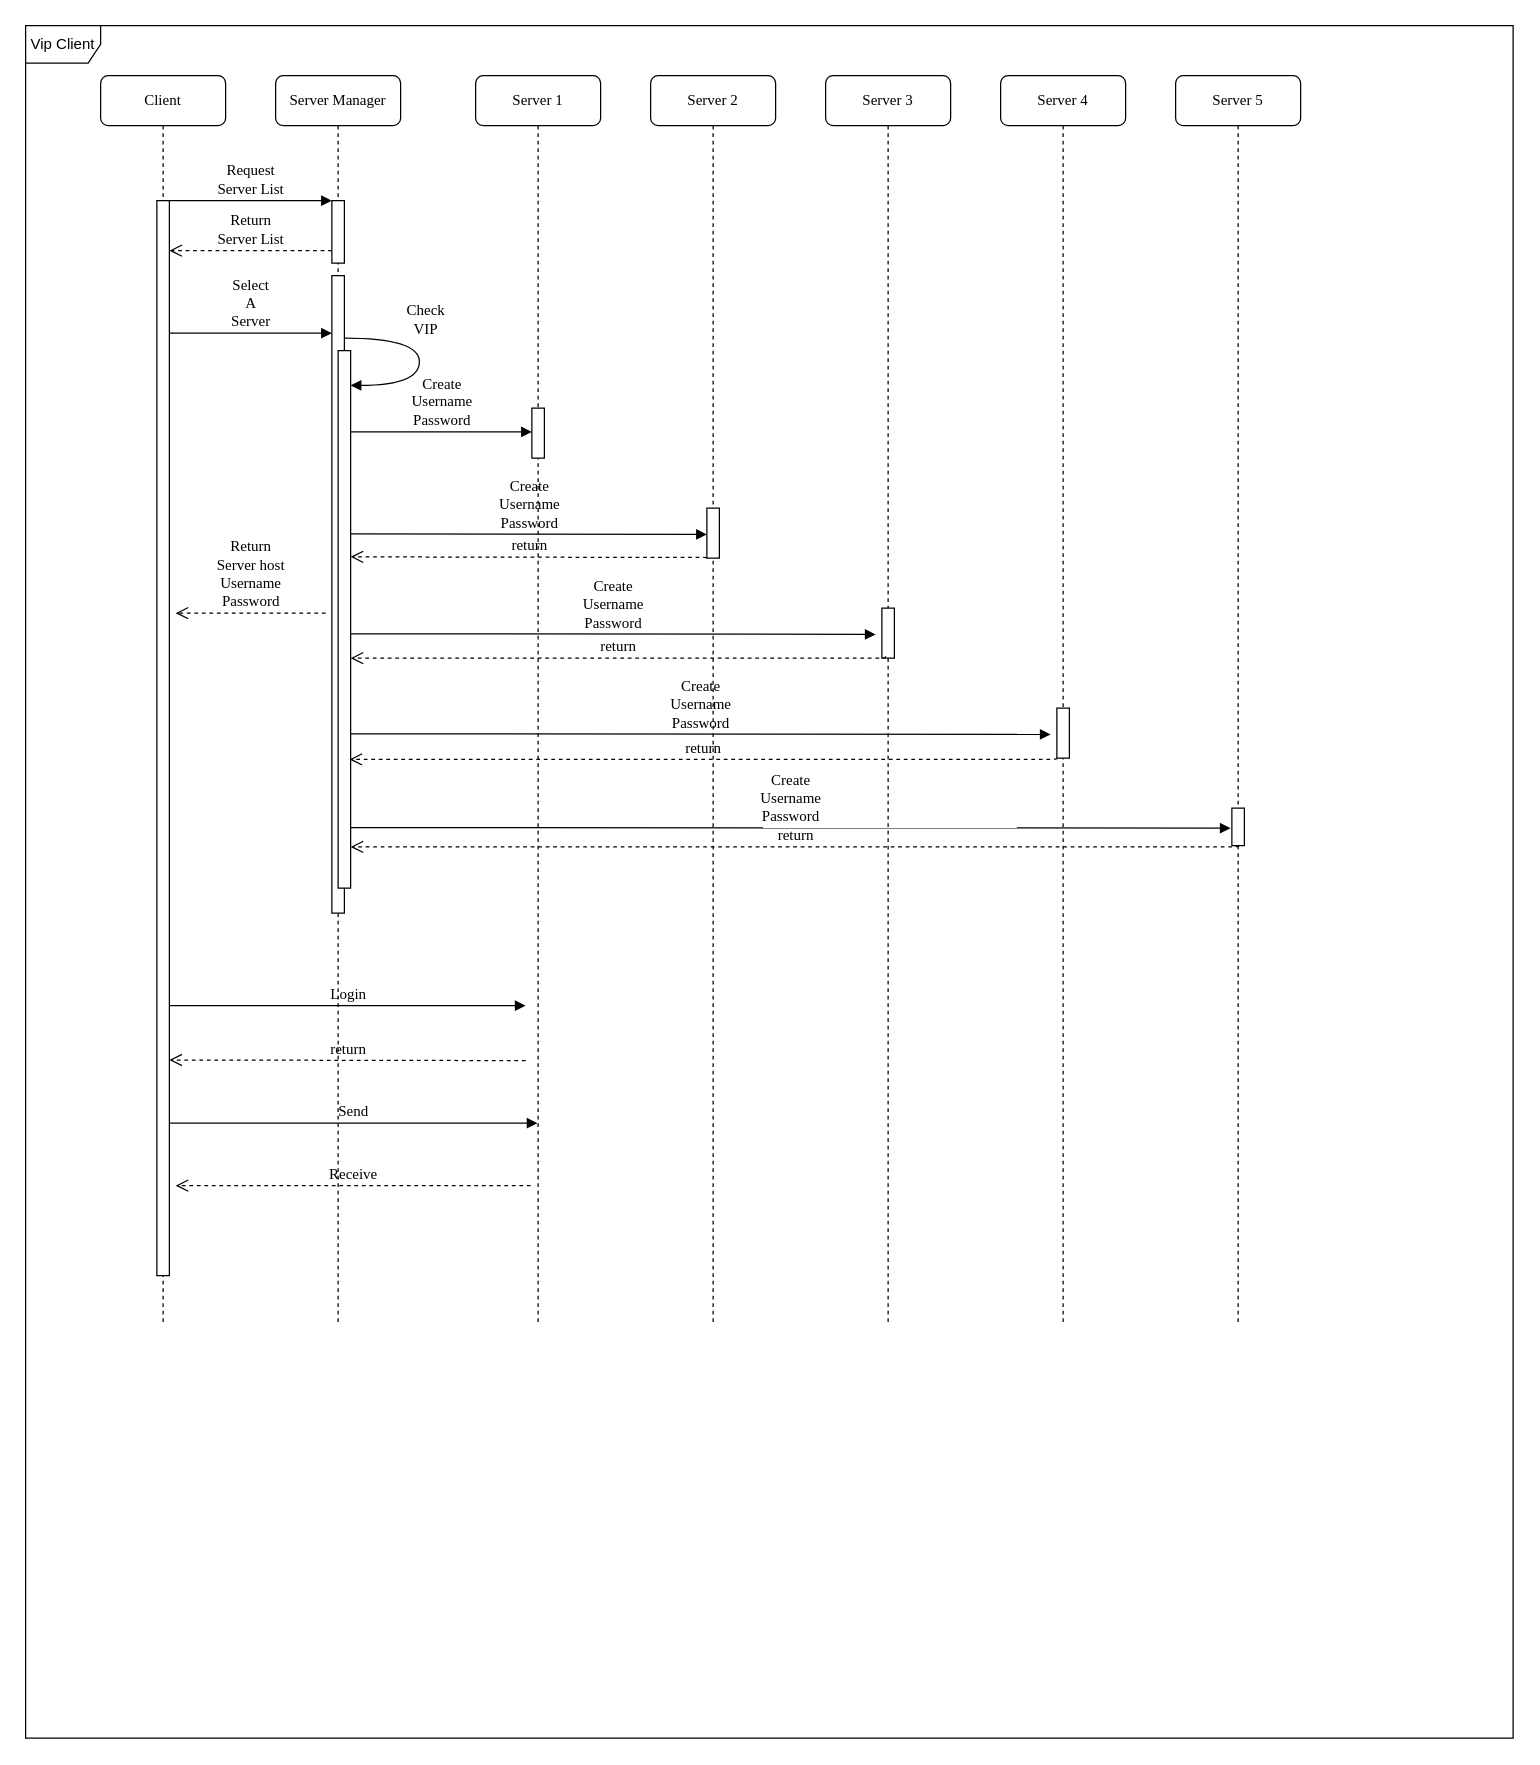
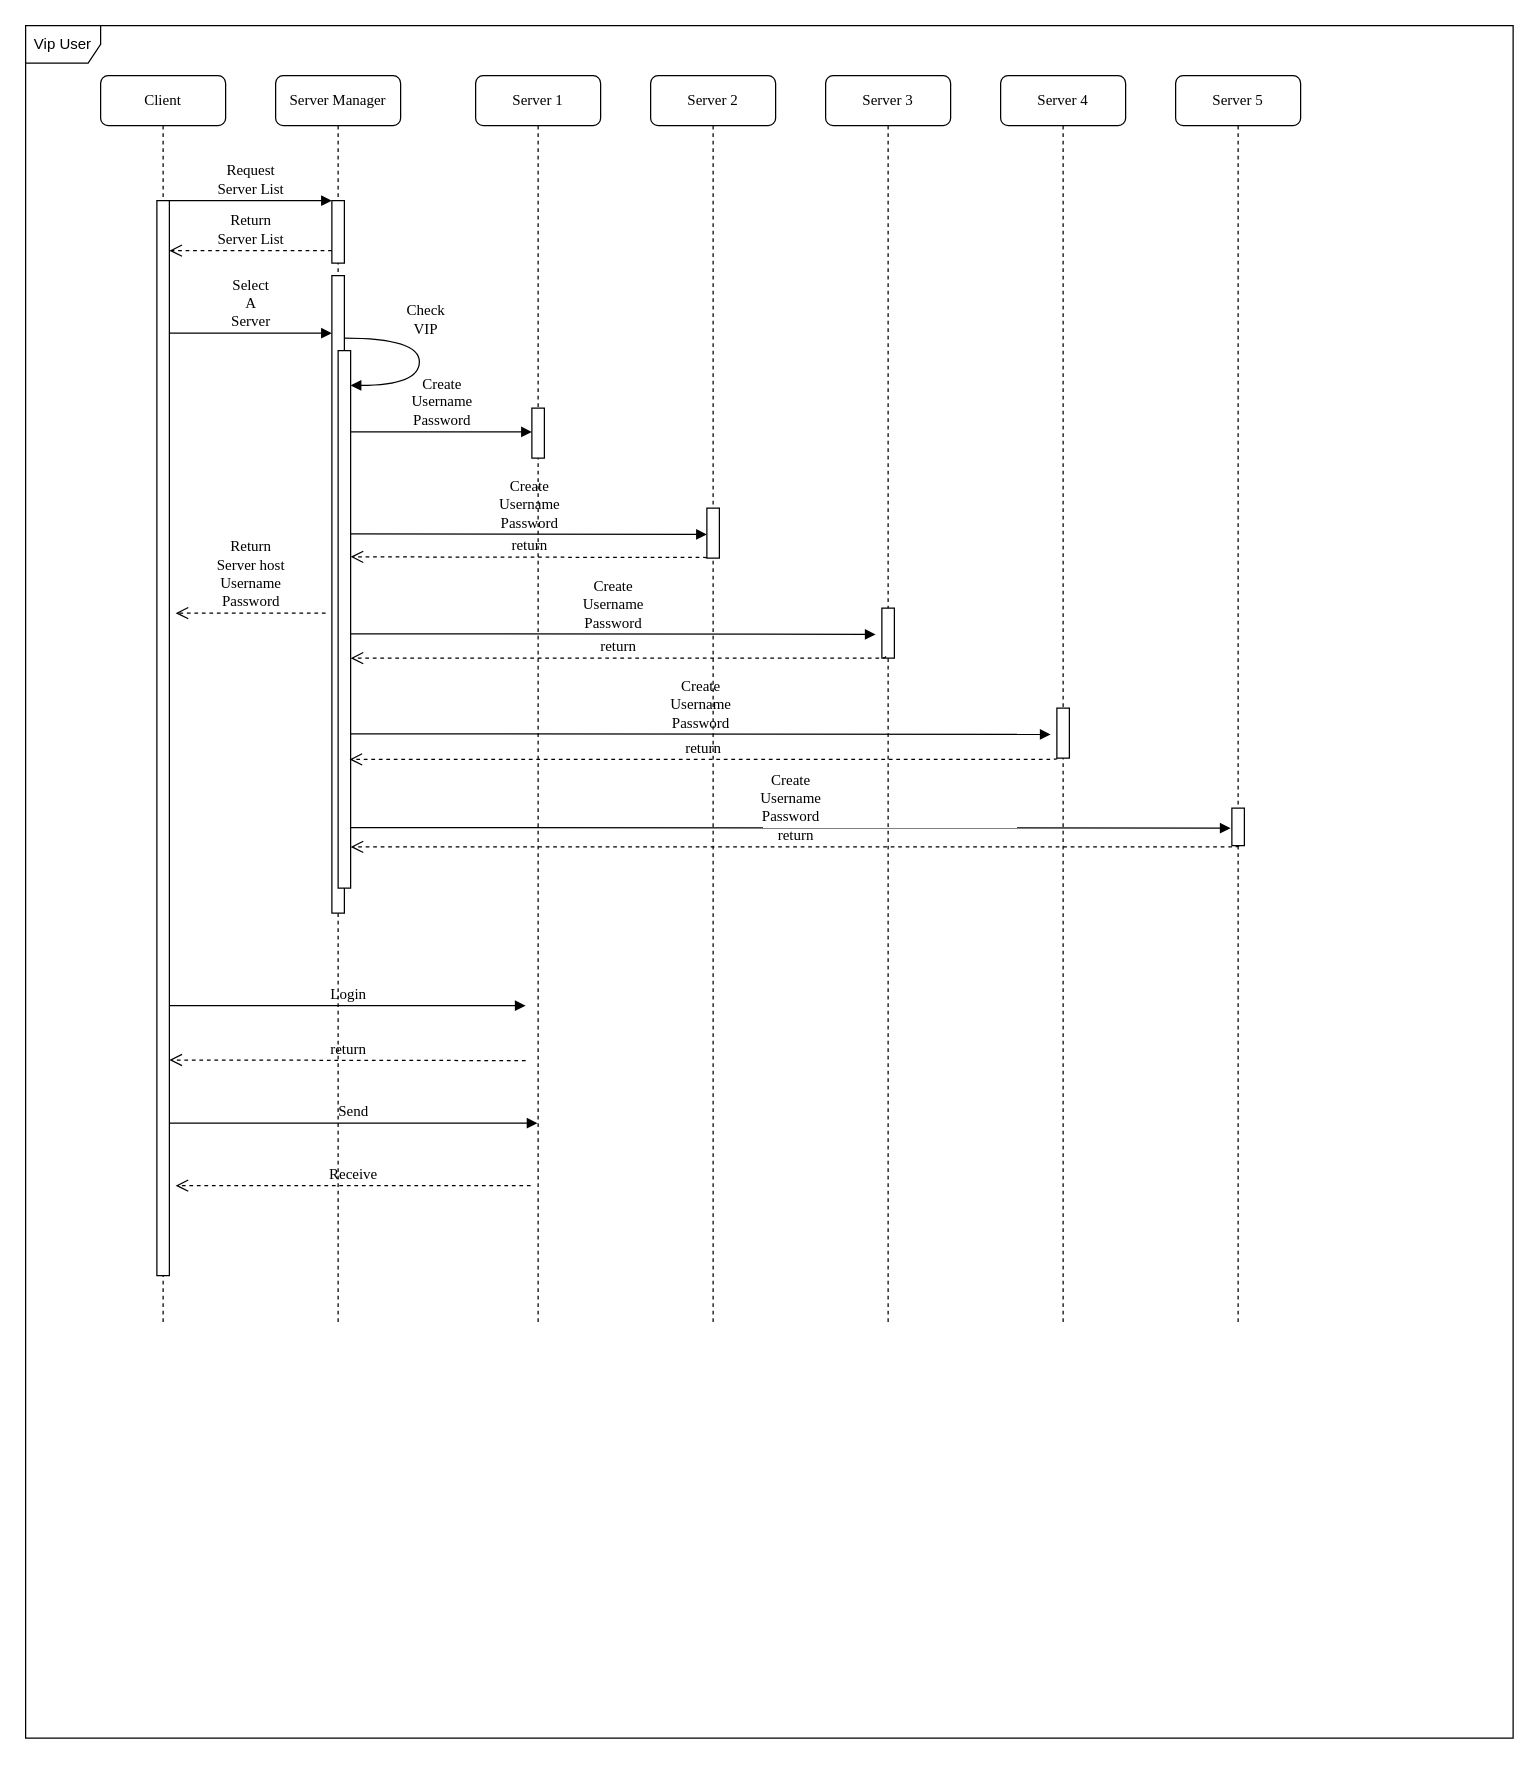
  <mxCell id="0" />
  <mxCell id="1" parent="0" />
  <mxCell id="2" value="&lt;div&gt;Server Manager&lt;/div&gt;" style="shape=umlLifeline;perimeter=lifelinePerimeter;whiteSpace=wrap;html=1;container=1;collapsible=0;recursiveResize=0;outlineConnect=0;rounded=1;shadow=0;comic=0;labelBackgroundColor=none;strokeWidth=1;fontFamily=Verdana;fontSize=12;align=center;" parent="1" vertex="1"><mxGeometry x="220" y="60" width="100" height="1000" as="geometry" /></mxCell>
  <mxCell id="3" value="" style="html=1;points=[];perimeter=orthogonalPerimeter;rounded=0;shadow=0;comic=0;labelBackgroundColor=none;strokeWidth=1;fontFamily=Verdana;fontSize=12;align=center;" parent="2" vertex="1"><mxGeometry x="45" y="100" width="10" height="50" as="geometry" /></mxCell>
  <mxCell id="4" value="" style="html=1;points=[];perimeter=orthogonalPerimeter;rounded=0;shadow=0;comic=0;labelBackgroundColor=none;strokeWidth=1;fontFamily=Verdana;fontSize=12;align=center;" parent="2" vertex="1"><mxGeometry x="45" y="160" width="10" height="510" as="geometry" /></mxCell>
  <mxCell id="5" value="&lt;div&gt;Select&lt;/div&gt;&lt;div&gt;A&lt;br&gt;&lt;/div&gt;&lt;div&gt;Server &lt;br&gt;&lt;/div&gt;" style="html=1;verticalAlign=bottom;endArrow=block;entryX=0;entryY=0;labelBackgroundColor=none;fontFamily=Verdana;fontSize=12;edgeStyle=elbowEdgeStyle;elbow=vertical;" parent="2" edge="1"><mxGeometry relative="1" as="geometry"><mxPoint x="-85" y="206" as="sourcePoint" /><mxPoint x="45" y="206" as="targetPoint" /></mxGeometry></mxCell>
  <mxCell id="6" value="&lt;div&gt;Return&lt;/div&gt;&lt;div&gt;Server List&lt;/div&gt;" style="html=1;verticalAlign=bottom;endArrow=open;dashed=1;endSize=8;labelBackgroundColor=none;fontFamily=Verdana;fontSize=12;edgeStyle=elbowEdgeStyle;elbow=vertical;" parent="2" edge="1"><mxGeometry relative="1" as="geometry"><mxPoint x="-85" y="140" as="targetPoint" /><Array as="points"><mxPoint x="-10" y="140" /><mxPoint x="20" y="140" /></Array><mxPoint x="45" y="140" as="sourcePoint" /></mxGeometry></mxCell>
  <mxCell id="7" value="" style="html=1;points=[];perimeter=orthogonalPerimeter;rounded=0;shadow=0;comic=0;labelBackgroundColor=none;strokeWidth=1;fontFamily=Verdana;fontSize=12;align=center;" vertex="1" parent="2"><mxGeometry x="50" y="220" width="10" height="430" as="geometry" /></mxCell>
  <mxCell id="8" value="&lt;div&gt;Server 1&lt;/div&gt;" style="shape=umlLifeline;perimeter=lifelinePerimeter;whiteSpace=wrap;html=1;container=1;collapsible=0;recursiveResize=0;outlineConnect=0;rounded=1;shadow=0;comic=0;labelBackgroundColor=none;strokeWidth=1;fontFamily=Verdana;fontSize=12;align=center;" parent="1" vertex="1"><mxGeometry x="380" y="60" width="100" height="1000" as="geometry" /></mxCell>
  <mxCell id="9" value="" style="html=1;points=[];perimeter=orthogonalPerimeter;rounded=0;shadow=0;comic=0;labelBackgroundColor=none;strokeWidth=1;fontFamily=Verdana;fontSize=12;align=center;" parent="8" vertex="1"><mxGeometry x="45" y="266" width="10" height="40" as="geometry" /></mxCell>
  <mxCell id="10" value="&lt;div&gt;Create&lt;/div&gt;&lt;div&gt;Username&lt;/div&gt;&lt;div&gt;Password&lt;/div&gt;" style="html=1;verticalAlign=bottom;endArrow=block;entryX=0;entryY=0;labelBackgroundColor=none;fontFamily=Verdana;fontSize=12;edgeStyle=elbowEdgeStyle;elbow=vertical;" parent="8" edge="1"><mxGeometry relative="1" as="geometry"><mxPoint x="-100" y="285" as="sourcePoint" /><mxPoint x="45" y="285.0" as="targetPoint" /></mxGeometry></mxCell>
  <mxCell id="11" value="&lt;div&gt;Server 2&lt;/div&gt;" style="shape=umlLifeline;perimeter=lifelinePerimeter;whiteSpace=wrap;html=1;container=1;collapsible=0;recursiveResize=0;outlineConnect=0;rounded=1;shadow=0;comic=0;labelBackgroundColor=none;strokeWidth=1;fontFamily=Verdana;fontSize=12;align=center;" parent="1" vertex="1"><mxGeometry x="520" y="60" width="100" height="1000" as="geometry" /></mxCell>
  <mxCell id="12" value="&lt;div&gt;Server 3&lt;/div&gt;" style="shape=umlLifeline;perimeter=lifelinePerimeter;whiteSpace=wrap;html=1;container=1;collapsible=0;recursiveResize=0;outlineConnect=0;rounded=1;shadow=0;comic=0;labelBackgroundColor=none;strokeWidth=1;fontFamily=Verdana;fontSize=12;align=center;" parent="1" vertex="1"><mxGeometry x="660" y="60" width="100" height="1000" as="geometry" /></mxCell>
  <mxCell id="13" value="Server 4" style="shape=umlLifeline;perimeter=lifelinePerimeter;whiteSpace=wrap;html=1;container=1;collapsible=0;recursiveResize=0;outlineConnect=0;rounded=1;shadow=0;comic=0;labelBackgroundColor=none;strokeWidth=1;fontFamily=Verdana;fontSize=12;align=center;" parent="1" vertex="1"><mxGeometry x="800" y="60" width="100" height="1000" as="geometry" /></mxCell>
  <mxCell id="14" value="Server 5" style="shape=umlLifeline;perimeter=lifelinePerimeter;whiteSpace=wrap;html=1;container=1;collapsible=0;recursiveResize=0;outlineConnect=0;rounded=1;shadow=0;comic=0;labelBackgroundColor=none;strokeWidth=1;fontFamily=Verdana;fontSize=12;align=center;" parent="1" vertex="1"><mxGeometry x="940" y="60" width="100" height="1000" as="geometry" /></mxCell>
  <mxCell id="15" value="&lt;div&gt;Client&lt;/div&gt;" style="shape=umlLifeline;perimeter=lifelinePerimeter;whiteSpace=wrap;html=1;container=1;collapsible=0;recursiveResize=0;outlineConnect=0;rounded=1;shadow=0;comic=0;labelBackgroundColor=none;strokeWidth=1;fontFamily=Verdana;fontSize=12;align=center;" parent="1" vertex="1"><mxGeometry x="80" y="60" width="100" height="1000" as="geometry" /></mxCell>
  <mxCell id="16" value="" style="html=1;points=[];perimeter=orthogonalPerimeter;rounded=0;shadow=0;comic=0;labelBackgroundColor=none;strokeWidth=1;fontFamily=Verdana;fontSize=12;align=center;" parent="15" vertex="1"><mxGeometry x="45" y="100" width="10" height="860" as="geometry" /></mxCell>
  <mxCell id="17" value="" style="html=1;points=[];perimeter=orthogonalPerimeter;rounded=0;shadow=0;comic=0;labelBackgroundColor=none;strokeWidth=1;fontFamily=Verdana;fontSize=12;align=center;" parent="1" vertex="1"><mxGeometry x="705" y="486" width="10" height="40" as="geometry" /></mxCell>
  <mxCell id="18" value="Login" style="html=1;verticalAlign=bottom;endArrow=block;labelBackgroundColor=none;fontFamily=Verdana;fontSize=12;" parent="1" edge="1"><mxGeometry relative="1" as="geometry"><mxPoint x="135" y="804" as="sourcePoint" /><mxPoint x="420" y="804" as="targetPoint" /></mxGeometry></mxCell>
  <mxCell id="19" value="" style="html=1;points=[];perimeter=orthogonalPerimeter;rounded=0;shadow=0;comic=0;labelBackgroundColor=none;strokeColor=#000000;strokeWidth=1;fillColor=#FFFFFF;fontFamily=Verdana;fontSize=12;fontColor=#000000;align=center;" parent="1" vertex="1"><mxGeometry x="985" y="646" width="10" height="30" as="geometry" /></mxCell>
  <mxCell id="20" value="&lt;div&gt;Request &lt;br&gt;&lt;/div&gt;&lt;div&gt;Server List&lt;/div&gt;" style="html=1;verticalAlign=bottom;endArrow=block;entryX=0;entryY=0;labelBackgroundColor=none;fontFamily=Verdana;fontSize=12;edgeStyle=elbowEdgeStyle;elbow=vertical;" parent="1" source="16" target="3" edge="1"><mxGeometry relative="1" as="geometry"><mxPoint x="200" y="170" as="sourcePoint" /></mxGeometry></mxCell>
- <mxCell id="21" value="Vip Client" style="shape=umlFrame;whiteSpace=wrap;html=1;pointerEvents=0;" parent="1" vertex="1"><mxGeometry x="20" y="20" width="1190" height="1370" as="geometry" /></mxCell>
+ <mxCell id="21" value="Vip User" style="shape=umlFrame;whiteSpace=wrap;html=1;pointerEvents=0;" parent="1" vertex="1"><mxGeometry x="20" y="20" width="1190" height="1370" as="geometry" /></mxCell>
  <mxCell id="22" value="return" style="html=1;verticalAlign=bottom;endArrow=open;dashed=1;endSize=8;labelBackgroundColor=none;fontFamily=Verdana;fontSize=12;edgeStyle=elbowEdgeStyle;elbow=vertical;" parent="1" edge="1"><mxGeometry relative="1" as="geometry"><mxPoint x="135" y="847.5" as="targetPoint" /><Array as="points"><mxPoint x="550" y="847.5" /></Array><mxPoint x="420" y="848" as="sourcePoint" /></mxGeometry></mxCell>
  <mxCell id="23" value="Send " style="html=1;verticalAlign=bottom;endArrow=block;labelBackgroundColor=none;fontFamily=Verdana;fontSize=12;edgeStyle=elbowEdgeStyle;elbow=vertical;" parent="1" edge="1" target="8"><mxGeometry relative="1" as="geometry"><mxPoint x="135" y="898" as="sourcePoint" /><mxPoint x="405" y="898" as="targetPoint" /></mxGeometry></mxCell>
  <mxCell id="24" value="&lt;div&gt;Receive&lt;/div&gt;" style="html=1;verticalAlign=bottom;endArrow=open;dashed=1;endSize=8;labelBackgroundColor=none;fontFamily=Verdana;fontSize=12;edgeStyle=elbowEdgeStyle;elbow=vertical;exitX=-0.1;exitY=0.833;exitDx=0;exitDy=0;exitPerimeter=0;" parent="1" edge="1"><mxGeometry relative="1" as="geometry"><mxPoint x="140" y="948" as="targetPoint" /><Array as="points"><mxPoint x="560" y="948" /></Array><mxPoint x="424" y="947.93" as="sourcePoint" /></mxGeometry></mxCell>
  <mxCell id="25" value="&lt;div&gt;Check&lt;/div&gt;&lt;div&gt;VIP&lt;/div&gt;" style="html=1;verticalAlign=bottom;endArrow=block;labelBackgroundColor=none;fontFamily=Verdana;fontSize=12;elbow=vertical;edgeStyle=orthogonalEdgeStyle;curved=1;exitX=1;exitY=0.02;exitDx=0;exitDy=0;exitPerimeter=0;" edge="1" parent="1"><mxGeometry x="-0.189" y="5" relative="1" as="geometry"><mxPoint x="275" y="270" as="sourcePoint" /><mxPoint x="280" y="307.8" as="targetPoint" /><Array as="points"><mxPoint x="335" y="269.8" /><mxPoint x="335" y="307.8" /></Array><mxPoint as="offset" /></mxGeometry></mxCell>
  <mxCell id="26" value="" style="html=1;points=[];perimeter=orthogonalPerimeter;rounded=0;shadow=0;comic=0;labelBackgroundColor=none;strokeWidth=1;fontFamily=Verdana;fontSize=12;align=center;" vertex="1" parent="1"><mxGeometry x="845" y="566" width="10" height="40" as="geometry" /></mxCell>
  <mxCell id="27" value="" style="html=1;points=[];perimeter=orthogonalPerimeter;rounded=0;shadow=0;comic=0;labelBackgroundColor=none;strokeWidth=1;fontFamily=Verdana;fontSize=12;align=center;" vertex="1" parent="1"><mxGeometry x="565" y="406" width="10" height="40" as="geometry" /></mxCell>
  <mxCell id="28" value="&lt;div&gt;Create&lt;/div&gt;&lt;div&gt;Username&lt;/div&gt;&lt;div&gt;Password&lt;/div&gt;" style="html=1;verticalAlign=bottom;endArrow=block;labelBackgroundColor=none;fontFamily=Verdana;fontSize=12;edgeStyle=elbowEdgeStyle;elbow=vertical;" edge="1" parent="1"><mxGeometry relative="1" as="geometry"><mxPoint x="280" y="426.5" as="sourcePoint" /><mxPoint x="565" y="427" as="targetPoint" /><Array as="points"><mxPoint x="255" y="427" /></Array></mxGeometry></mxCell>
  <mxCell id="29" value="&lt;div&gt;Create&lt;/div&gt;&lt;div&gt;Username&lt;/div&gt;&lt;div&gt;Password&lt;/div&gt;" style="html=1;verticalAlign=bottom;endArrow=block;labelBackgroundColor=none;fontFamily=Verdana;fontSize=12;edgeStyle=elbowEdgeStyle;elbow=vertical;entryX=-0.1;entryY=0.5;entryDx=0;entryDy=0;entryPerimeter=0;" edge="1" parent="1"><mxGeometry relative="1" as="geometry"><mxPoint x="280" y="661.5" as="sourcePoint" /><mxPoint x="984" y="662" as="targetPoint" /><Array as="points"><mxPoint x="255" y="662" /></Array></mxGeometry></mxCell>
  <mxCell id="30" value="&lt;div&gt;Create&lt;/div&gt;&lt;div&gt;Username&lt;/div&gt;&lt;div&gt;Password&lt;/div&gt;" style="html=1;verticalAlign=bottom;endArrow=block;labelBackgroundColor=none;fontFamily=Verdana;fontSize=12;edgeStyle=elbowEdgeStyle;elbow=vertical;" edge="1" parent="1"><mxGeometry relative="1" as="geometry"><mxPoint x="280" y="586.5" as="sourcePoint" /><mxPoint x="840" y="587" as="targetPoint" /><Array as="points"><mxPoint x="255" y="587" /></Array></mxGeometry></mxCell>
  <mxCell id="31" value="&lt;div&gt;Create&lt;/div&gt;&lt;div&gt;Username&lt;/div&gt;&lt;div&gt;Password&lt;/div&gt;" style="html=1;verticalAlign=bottom;endArrow=block;labelBackgroundColor=none;fontFamily=Verdana;fontSize=12;edgeStyle=elbowEdgeStyle;elbow=vertical;entryX=-0.5;entryY=0.5;entryDx=0;entryDy=0;entryPerimeter=0;" edge="1" parent="1"><mxGeometry relative="1" as="geometry"><mxPoint x="280" y="506.5" as="sourcePoint" /><mxPoint x="700" y="507" as="targetPoint" /><Array as="points"><mxPoint x="255" y="507" /></Array></mxGeometry></mxCell>
  <mxCell id="32" value="&lt;div&gt;Return&lt;/div&gt;&lt;div&gt;Server host&lt;br&gt;&lt;/div&gt;&lt;div&gt;Username&lt;/div&gt;&lt;div&gt;Password&lt;/div&gt;" style="html=1;verticalAlign=bottom;endArrow=open;dashed=1;endSize=8;labelBackgroundColor=none;fontFamily=Verdana;fontSize=12;edgeStyle=elbowEdgeStyle;elbow=vertical;" parent="1" edge="1"><mxGeometry relative="1" as="geometry"><mxPoint x="140" y="490" as="targetPoint" /><Array as="points"><mxPoint x="234.5" y="490" /><mxPoint x="264.5" y="490" /></Array><mxPoint x="260" y="490" as="sourcePoint" /></mxGeometry></mxCell>
  <mxCell id="33" value="return" style="html=1;verticalAlign=bottom;endArrow=open;dashed=1;endSize=8;labelBackgroundColor=none;fontFamily=Verdana;fontSize=12;edgeStyle=elbowEdgeStyle;elbow=vertical;" edge="1" parent="1"><mxGeometry relative="1" as="geometry"><mxPoint x="280" y="445" as="targetPoint" /><Array as="points"><mxPoint x="695" y="445" /></Array><mxPoint x="565" y="445.5" as="sourcePoint" /></mxGeometry></mxCell>
  <mxCell id="34" value="return" style="html=1;verticalAlign=bottom;endArrow=open;dashed=1;endSize=8;labelBackgroundColor=none;fontFamily=Verdana;fontSize=12;edgeStyle=elbowEdgeStyle;elbow=vertical;exitX=0.293;exitY=0.964;exitDx=0;exitDy=0;exitPerimeter=0;" edge="1" parent="1" source="17"><mxGeometry relative="1" as="geometry"><mxPoint x="280" y="526" as="targetPoint" /><Array as="points"><mxPoint x="695" y="526" /></Array><mxPoint x="565" y="526.5" as="sourcePoint" /></mxGeometry></mxCell>
  <mxCell id="35" value="return" style="html=1;verticalAlign=bottom;endArrow=open;dashed=1;endSize=8;labelBackgroundColor=none;fontFamily=Verdana;fontSize=12;edgeStyle=elbowEdgeStyle;elbow=vertical;exitX=0.293;exitY=0.964;exitDx=0;exitDy=0;exitPerimeter=0;entryX=0.911;entryY=0.759;entryDx=0;entryDy=0;entryPerimeter=0;" edge="1" parent="1" target="7"><mxGeometry relative="1" as="geometry"><mxPoint x="310" y="607" as="targetPoint" /><Array as="points"><mxPoint x="985" y="607" /></Array><mxPoint x="845" y="606" as="sourcePoint" /></mxGeometry></mxCell>
  <mxCell id="36" value="return" style="html=1;verticalAlign=bottom;endArrow=open;dashed=1;endSize=8;labelBackgroundColor=none;fontFamily=Verdana;fontSize=12;edgeStyle=elbowEdgeStyle;elbow=vertical;exitX=0.293;exitY=0.964;exitDx=0;exitDy=0;exitPerimeter=0;entryX=1;entryY=0.921;entryDx=0;entryDy=0;entryPerimeter=0;" edge="1" parent="1" target="7"><mxGeometry relative="1" as="geometry"><mxPoint x="290" y="677" as="targetPoint" /><Array as="points"><mxPoint x="1130.5" y="677" /></Array><mxPoint x="990.5" y="676" as="sourcePoint" /></mxGeometry></mxCell>
